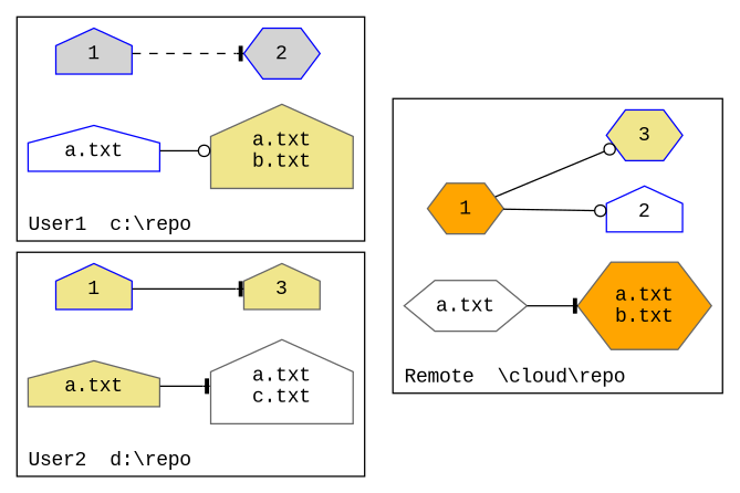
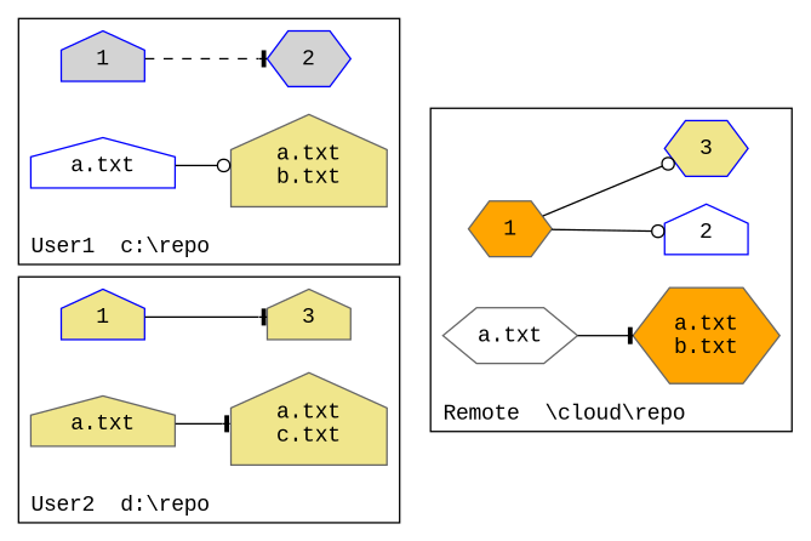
  digraph {
    labeljust=l
    labelloc=b
    rankdir=LR
    fontname="Liberation Mono"
    node [shape=house style=filled fillcolor=khaki color=gray40 fontname="Liberation Mono"]
    edge [style=solid arrowhead=tee fontname="Liberation Mono"]
    n1 [label=1 fillcolor=lightgrey color=blue]
    n2 [label=2 shape=hexagon fillcolor=lightgrey color=blue]
    n3 [label="a.txt" fillcolor=white color=blue]
    n4 [label="a.txt\nb.txt"]
    n5 [label=1 color=blue]
    n6 [label=3]
    n7 [label="a.txt"]
-   n8 [label="a.txt\nc.txt" fillcolor=white]
+   n8 [label="a.txt\nc.txt"]
    n9 [label=1 shape=hexagon fillcolor=orange]
    n10 [label=2 fillcolor=white color=blue]
    n11 [label=3 shape=hexagon color=blue]
    n12 [label="a.txt" shape=hexagon fillcolor=white]
    n13 [label="a.txt\nb.txt" shape=hexagon fillcolor=orange]
    subgraph cluster_1 {
      label="User1  c:\\repo"
      n1
      n2
      n3
      n4
    }
    subgraph cluster_2 {
      label="User2  d:\\repo"
      n5
      n6
      n7
      n8
    }
    subgraph cluster_3 {
      label="Remote  \\cloud\\repo"
      n9
      n10
      n11
      n12
      n13
    }
    n1 -> n2 [style=dashed]
    n2 -> n9 [style=invis arrowhead=""]
    n3 -> n4 [arrowhead=odot]
    n5 -> n6
    n6 -> n9 [style=invis arrowhead=""]
    n7 -> n8
    n9 -> n10 [arrowhead=odot]
    n9 -> n11 [arrowhead=odot]
    n12 -> n13
  }
